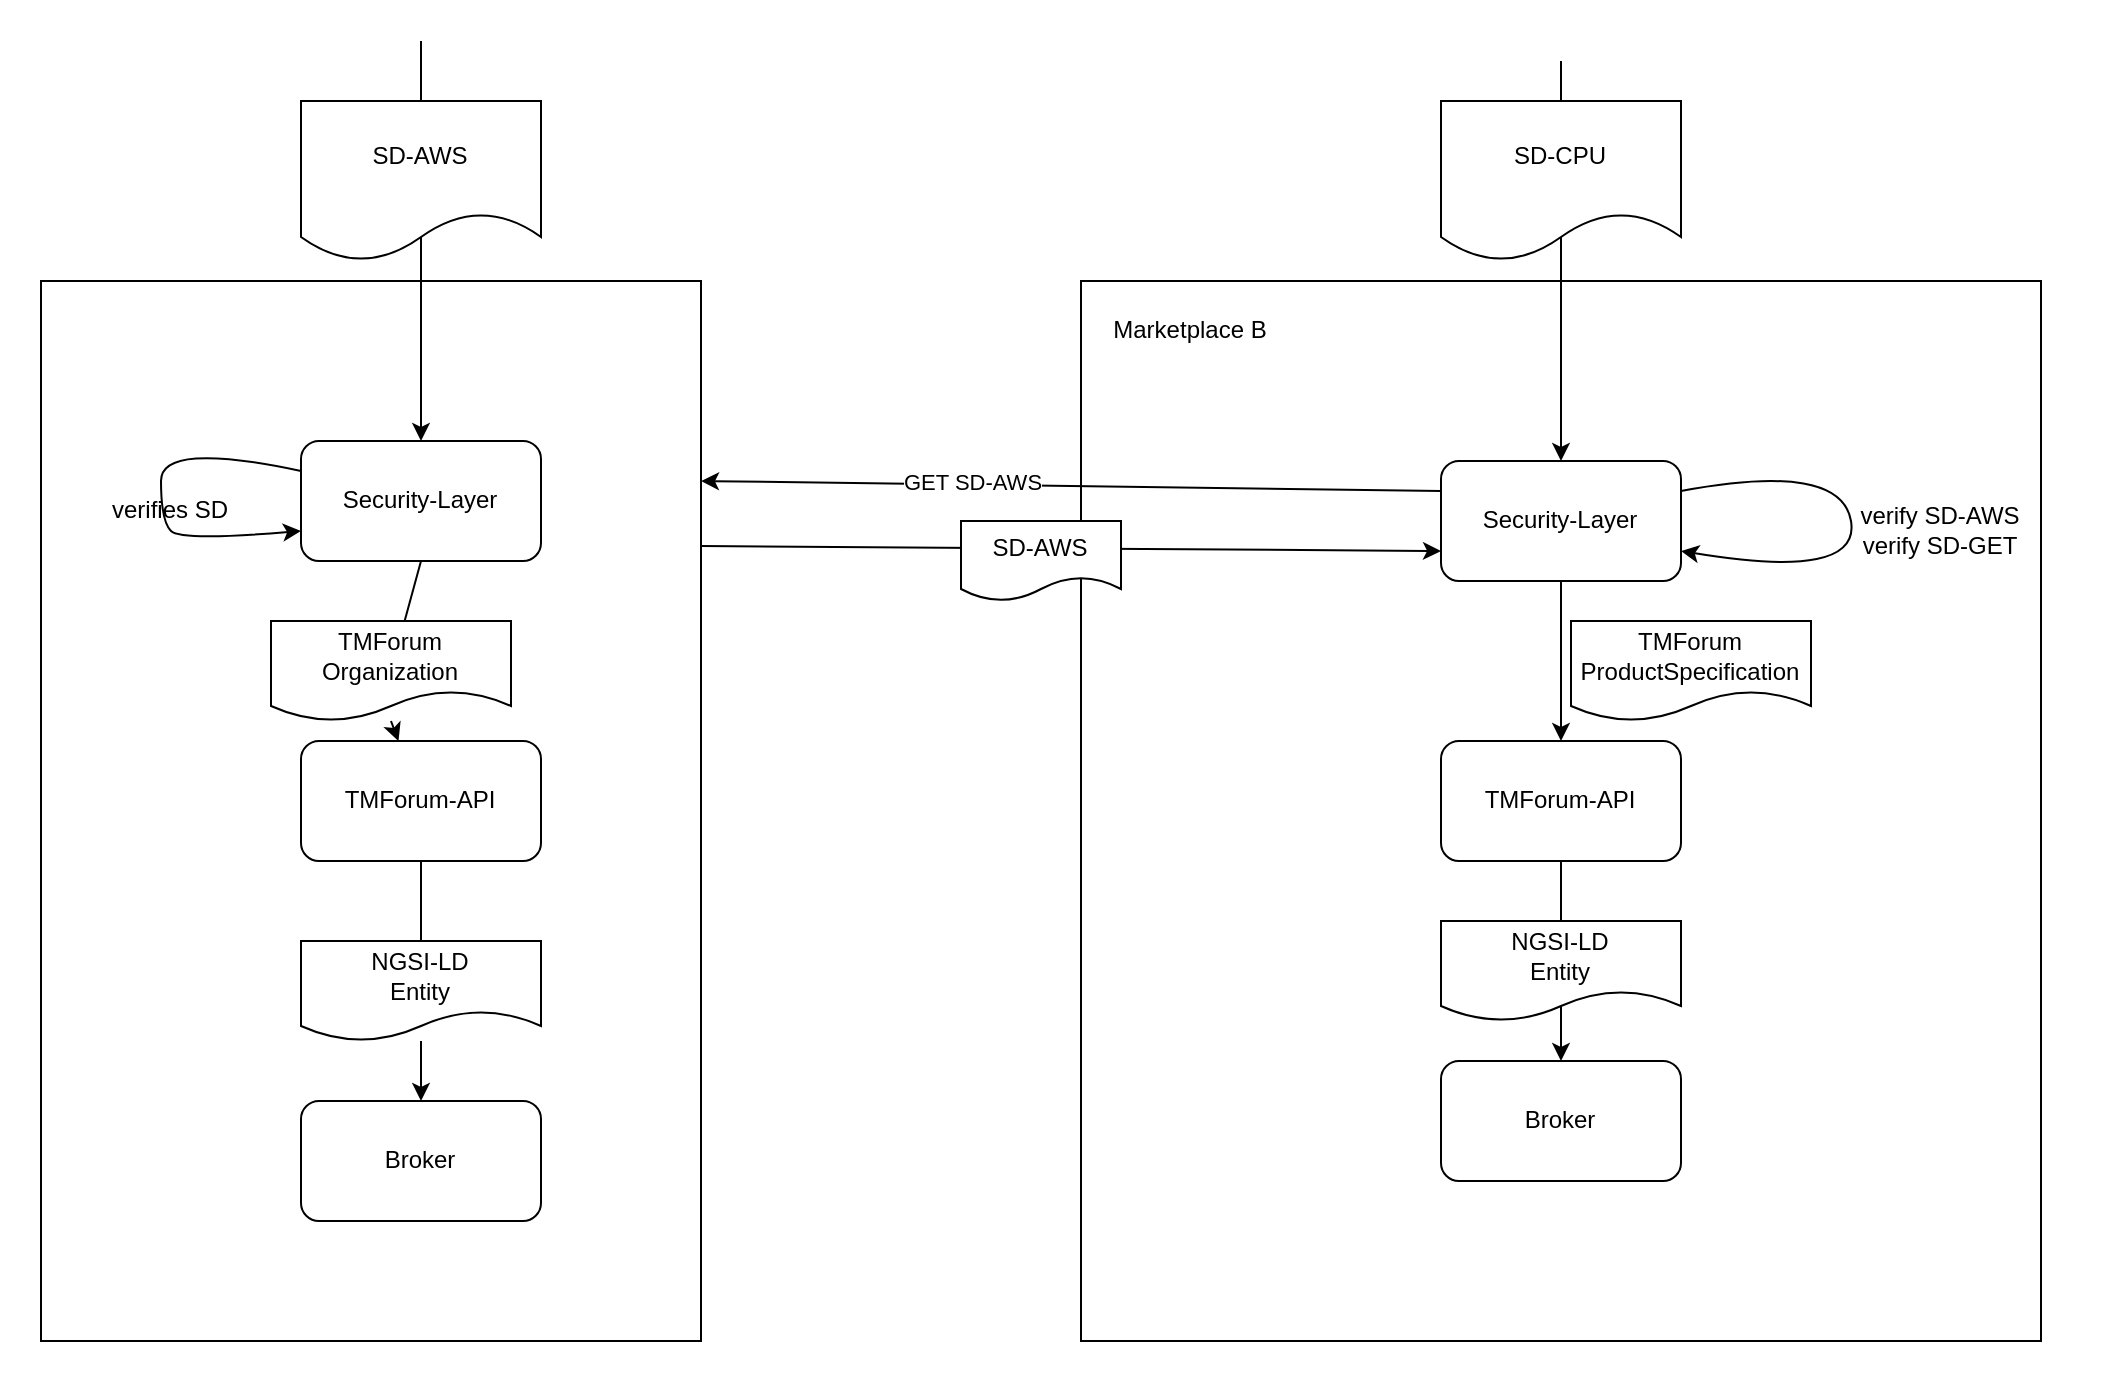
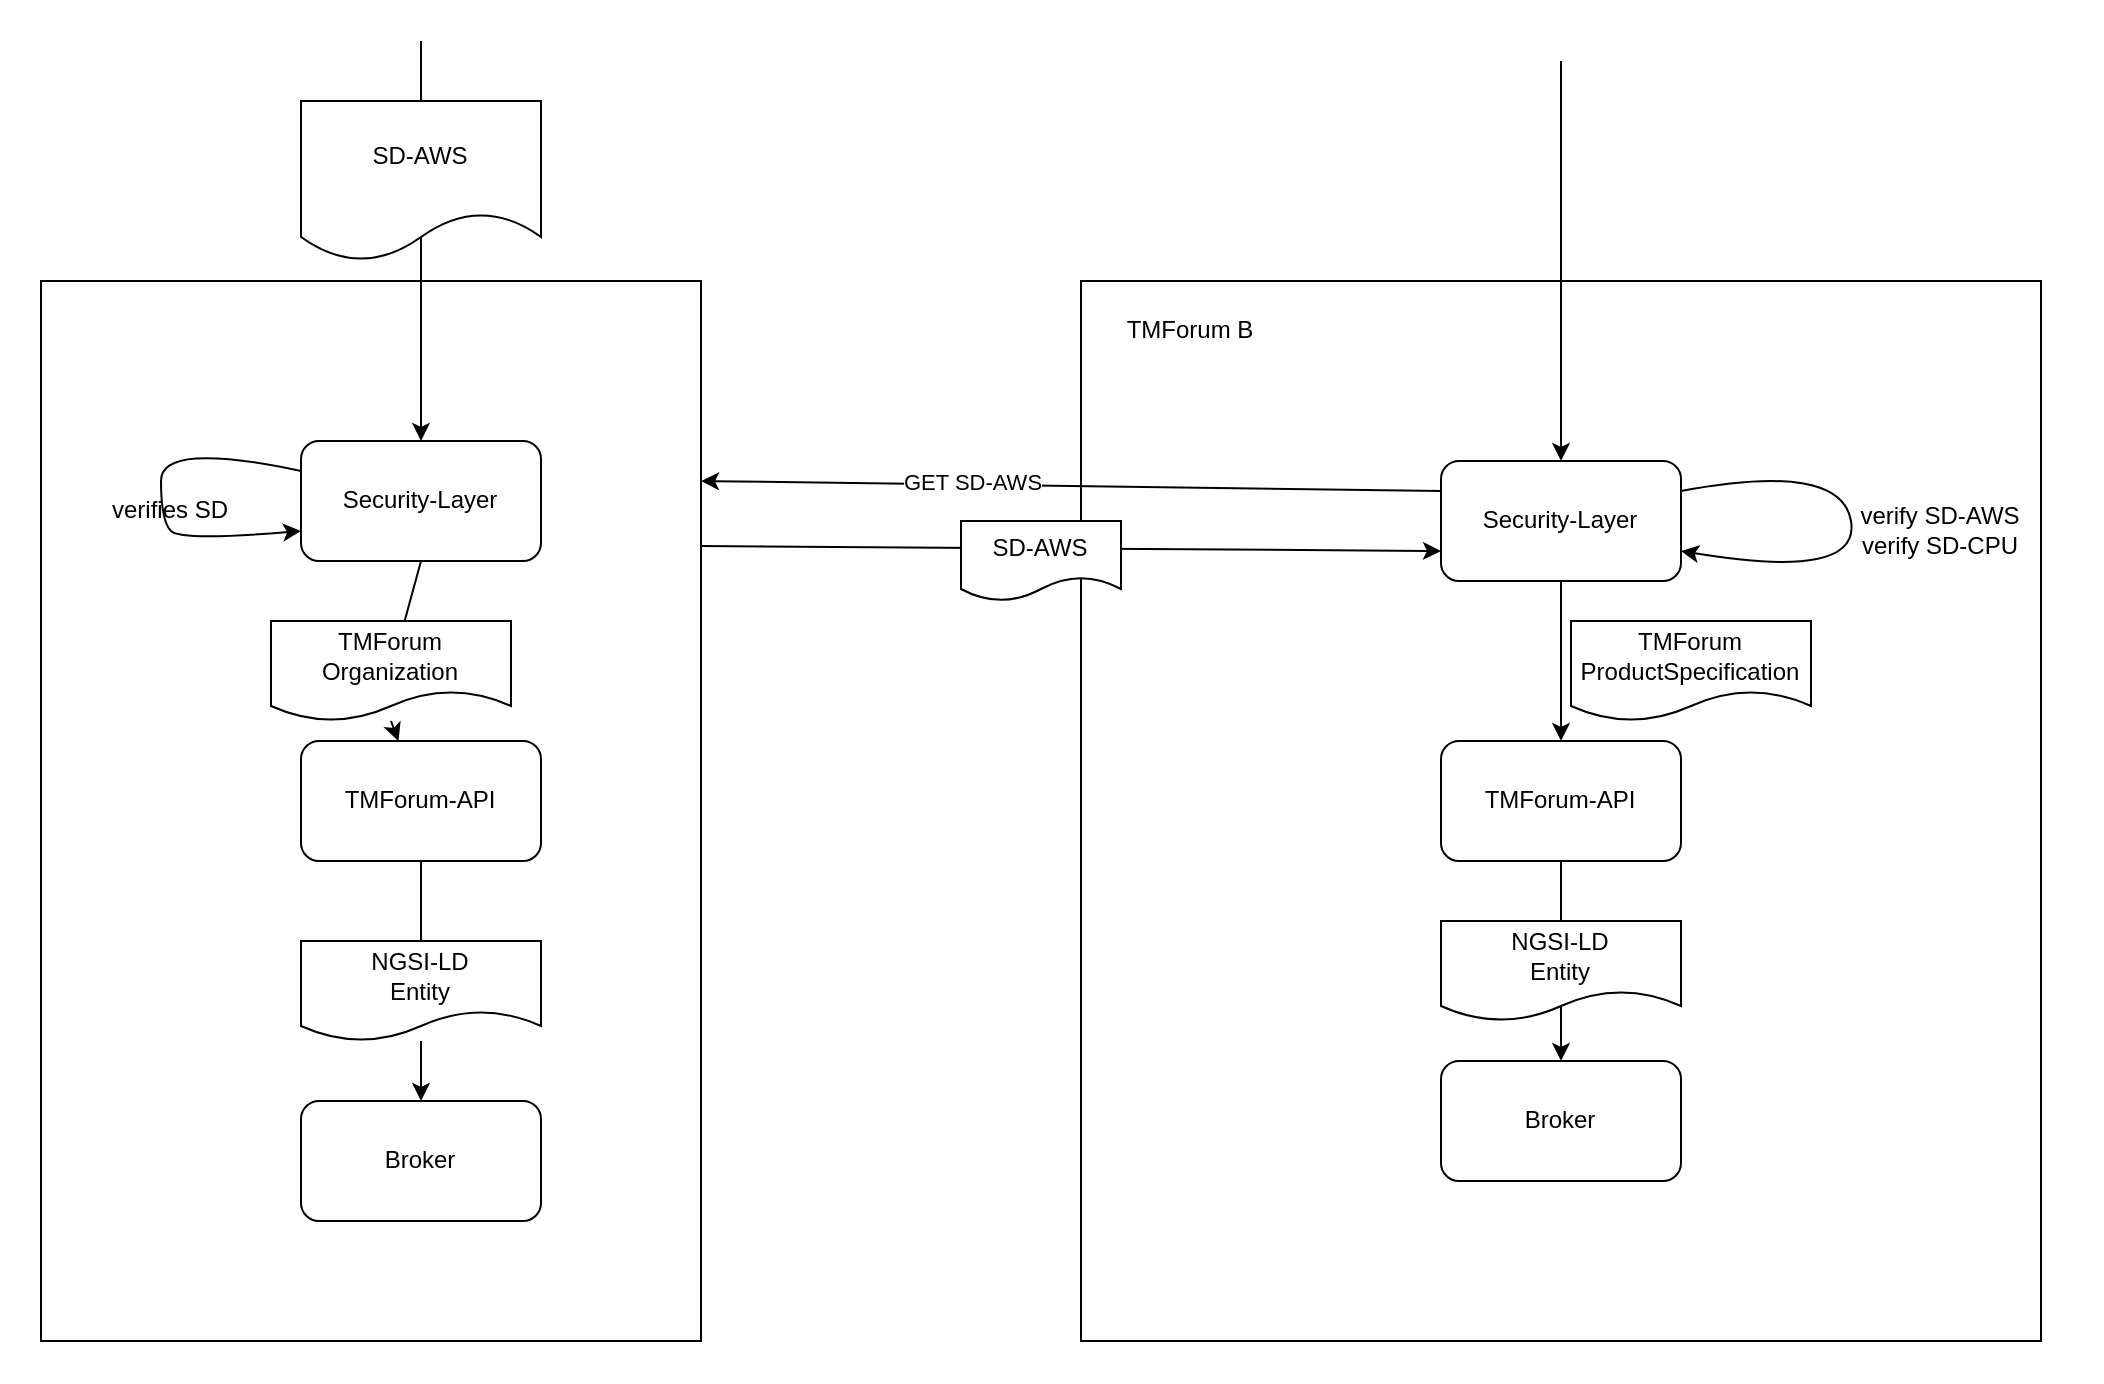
  <mxCell id="0" />
  <mxCell id="1" parent="0" />
  <mxCell id="2" value="" style="rounded=0;whiteSpace=wrap;html=1;" vertex="1" parent="1"><mxGeometry x="20" y="140" width="330" height="530" as="geometry" /></mxCell>
  <mxCell id="3" value="Security-Layer" style="rounded=1;whiteSpace=wrap;html=1;" vertex="1" parent="1"><mxGeometry x="150" y="220" width="120" height="60" as="geometry" /></mxCell>
  <mxCell id="4" value="TMForum-API" style="rounded=1;whiteSpace=wrap;html=1;" vertex="1" parent="1"><mxGeometry x="150" y="370" width="120" height="60" as="geometry" /></mxCell>
  <mxCell id="5" value="Broker" style="rounded=1;whiteSpace=wrap;html=1;" vertex="1" parent="1"><mxGeometry x="150" y="550" width="120" height="60" as="geometry" /></mxCell>
  <mxCell id="6" value="" style="rounded=0;whiteSpace=wrap;html=1;" vertex="1" parent="1"><mxGeometry x="540" y="140" width="480" height="530" as="geometry" /></mxCell>
  <mxCell id="7" value="Security-Layer" style="rounded=1;whiteSpace=wrap;html=1;" vertex="1" parent="1"><mxGeometry x="720" y="230" width="120" height="60" as="geometry" /></mxCell>
  <mxCell id="8" value="TMForum-API" style="rounded=1;whiteSpace=wrap;html=1;" vertex="1" parent="1"><mxGeometry x="720" y="370" width="120" height="60" as="geometry" /></mxCell>
  <mxCell id="9" value="Broker" style="rounded=1;whiteSpace=wrap;html=1;" vertex="1" parent="1"><mxGeometry x="720" y="530" width="120" height="60" as="geometry" /></mxCell>
  <mxCell id="10" value="" style="endArrow=classic;html=1;rounded=0;entryX=0.5;entryY=0;entryDx=0;entryDy=0;" edge="1" parent="1" target="3"><mxGeometry width="50" height="50" relative="1" as="geometry"><mxPoint x="210" y="20" as="sourcePoint" /><mxPoint x="240" y="50" as="targetPoint" /></mxGeometry></mxCell>
  <mxCell id="11" value="SD-AWS" style="shape=document;whiteSpace=wrap;html=1;boundedLbl=1;" vertex="1" parent="1"><mxGeometry x="150" y="50" width="120" height="80" as="geometry" /></mxCell>
  <mxCell id="12" value="" style="curved=1;endArrow=classic;html=1;rounded=0;exitX=0;exitY=0.25;exitDx=0;exitDy=0;entryX=0;entryY=0.75;entryDx=0;entryDy=0;" edge="1" parent="1" source="3" target="3"><mxGeometry width="50" height="50" relative="1" as="geometry"><mxPoint x="-110" y="250" as="sourcePoint" /><mxPoint x="-60" y="200" as="targetPoint" /><Array as="points"><mxPoint x="80" y="220" /><mxPoint x="80" y="260" /><mxPoint x="90" y="270" /></Array></mxGeometry></mxCell>
  <mxCell id="13" value="verifies SD" style="text;html=1;strokeColor=none;fillColor=none;align=center;verticalAlign=middle;whiteSpace=wrap;rounded=0;" vertex="1" parent="1"><mxGeometry x="55" y="240" width="60" height="30" as="geometry" /></mxCell>
  <mxCell id="14" value="" style="endArrow=classic;html=1;rounded=0;exitX=0.5;exitY=1;exitDx=0;exitDy=0;startArrow=none;" edge="1" parent="1" source="15" target="4"><mxGeometry width="50" height="50" relative="1" as="geometry"><mxPoint x="-260" y="340" as="sourcePoint" /><mxPoint x="-210" y="290" as="targetPoint" /></mxGeometry></mxCell>
  <mxCell id="15" value="TMForum Organization" style="shape=document;whiteSpace=wrap;html=1;boundedLbl=1;" vertex="1" parent="1"><mxGeometry x="135" y="310" width="120" height="50" as="geometry" /></mxCell>
  <mxCell id="16" value="" style="endArrow=none;html=1;rounded=0;exitX=0.5;exitY=1;exitDx=0;exitDy=0;" edge="1" parent="1" source="3" target="15"><mxGeometry width="50" height="50" relative="1" as="geometry"><mxPoint x="210" y="280" as="sourcePoint" /><mxPoint x="210" y="370" as="targetPoint" /></mxGeometry></mxCell>
  <mxCell id="17" value="" style="endArrow=classic;html=1;rounded=0;exitX=0.5;exitY=1;exitDx=0;exitDy=0;startArrow=none;" edge="1" parent="1" source="18" target="5"><mxGeometry width="50" height="50" relative="1" as="geometry"><mxPoint x="-180" y="520" as="sourcePoint" /><mxPoint x="-130" y="470" as="targetPoint" /></mxGeometry></mxCell>
  <mxCell id="18" value="&lt;div&gt;NGSI-LD&lt;/div&gt;&lt;div&gt;Entity&lt;br&gt;&lt;/div&gt;" style="shape=document;whiteSpace=wrap;html=1;boundedLbl=1;" vertex="1" parent="1"><mxGeometry x="150" y="470" width="120" height="50" as="geometry" /></mxCell>
  <mxCell id="19" value="" style="endArrow=none;html=1;rounded=0;exitX=0.5;exitY=1;exitDx=0;exitDy=0;" edge="1" parent="1" source="4" target="18"><mxGeometry width="50" height="50" relative="1" as="geometry"><mxPoint x="210" y="430" as="sourcePoint" /><mxPoint x="210" y="550" as="targetPoint" /></mxGeometry></mxCell>
  <mxCell id="20" value="" style="endArrow=classic;html=1;rounded=0;" edge="1" parent="1" target="7"><mxGeometry width="50" height="50" relative="1" as="geometry"><mxPoint x="780" y="30" as="sourcePoint" /><mxPoint x="810" y="0" as="targetPoint" /></mxGeometry></mxCell>
- <mxCell id="21" value="SD-CPU" style="shape=document;whiteSpace=wrap;html=1;boundedLbl=1;" vertex="1" parent="1"><mxGeometry x="720" y="50" width="120" height="80" as="geometry" /></mxCell>
  <mxCell id="22" value="" style="endArrow=classic;html=1;rounded=0;exitX=0;exitY=0.25;exitDx=0;exitDy=0;" edge="1" parent="1" source="7"><mxGeometry width="50" height="50" relative="1" as="geometry"><mxPoint x="400" y="90" as="sourcePoint" /><mxPoint x="350" y="240" as="targetPoint" /></mxGeometry></mxCell>
  <mxCell id="23" value="GET SD-AWS" style="edgeLabel;html=1;align=center;verticalAlign=middle;resizable=0;points=[];" vertex="1" connectable="0" parent="22"><mxGeometry x="0.27" y="-1" relative="1" as="geometry"><mxPoint as="offset" /></mxGeometry></mxCell>
  <mxCell id="24" value="" style="endArrow=classic;html=1;rounded=0;exitX=1;exitY=0.25;exitDx=0;exitDy=0;entryX=0;entryY=0.75;entryDx=0;entryDy=0;" edge="1" parent="1" source="2" target="7"><mxGeometry width="50" height="50" relative="1" as="geometry"><mxPoint x="430" y="330" as="sourcePoint" /><mxPoint x="480" y="280" as="targetPoint" /></mxGeometry></mxCell>
  <mxCell id="25" value="SD-AWS" style="shape=document;whiteSpace=wrap;html=1;boundedLbl=1;" vertex="1" parent="1"><mxGeometry x="480" y="260" width="80" height="40" as="geometry" /></mxCell>
  <mxCell id="26" value="" style="curved=1;endArrow=classic;html=1;rounded=0;exitX=1;exitY=0.25;exitDx=0;exitDy=0;entryX=1;entryY=0.75;entryDx=0;entryDy=0;" edge="1" parent="1" source="7" target="7"><mxGeometry width="50" height="50" relative="1" as="geometry"><mxPoint x="1080" y="230" as="sourcePoint" /><mxPoint x="1130" y="180" as="targetPoint" /><Array as="points"><mxPoint x="920" y="230" /><mxPoint x="930" y="290" /></Array></mxGeometry></mxCell>
- <mxCell id="27" value="&lt;div&gt;verify SD-AWS &lt;br&gt;&lt;/div&gt;&lt;div&gt;verify SD-GET&lt;br&gt;&lt;/div&gt;" style="text;html=1;strokeColor=none;fillColor=none;align=center;verticalAlign=middle;whiteSpace=wrap;rounded=0;" vertex="1" parent="1"><mxGeometry x="910" y="250" width="120" height="30" as="geometry" /></mxCell>
+ <mxCell id="27" value="&lt;div&gt;verify SD-AWS &lt;br&gt;&lt;/div&gt;&lt;div&gt;verify SD-CPU&lt;br&gt;&lt;/div&gt;" style="text;html=1;strokeColor=none;fillColor=none;align=center;verticalAlign=middle;whiteSpace=wrap;rounded=0;" vertex="1" parent="1"><mxGeometry x="910" y="250" width="120" height="30" as="geometry" /></mxCell>
  <mxCell id="28" value="" style="endArrow=classic;html=1;rounded=0;exitX=0.5;exitY=1;exitDx=0;exitDy=0;" edge="1" parent="1" source="7" target="8"><mxGeometry width="50" height="50" relative="1" as="geometry"><mxPoint x="1130" y="350" as="sourcePoint" /><mxPoint x="1180" y="300" as="targetPoint" /></mxGeometry></mxCell>
  <mxCell id="29" value="TMForum ProductSpecification" style="shape=document;whiteSpace=wrap;html=1;boundedLbl=1;" vertex="1" parent="1"><mxGeometry x="785" y="310" width="120" height="50" as="geometry" /></mxCell>
  <mxCell id="30" value="" style="endArrow=classic;html=1;rounded=0;exitX=0.5;exitY=1;exitDx=0;exitDy=0;" edge="1" parent="1" source="8" target="9"><mxGeometry width="50" height="50" relative="1" as="geometry"><mxPoint x="1120" y="460" as="sourcePoint" /><mxPoint x="1170" y="410" as="targetPoint" /></mxGeometry></mxCell>
  <mxCell id="31" value="&lt;div&gt;NGSI-LD&lt;/div&gt;&lt;div&gt;Entity&lt;br&gt;&lt;/div&gt;" style="shape=document;whiteSpace=wrap;html=1;boundedLbl=1;" vertex="1" parent="1"><mxGeometry x="720" y="460" width="120" height="50" as="geometry" /></mxCell>
- <mxCell id="32" value="Marketplace B" style="text;html=1;strokeColor=none;fillColor=none;align=center;verticalAlign=middle;whiteSpace=wrap;rounded=0;" vertex="1" parent="1"><mxGeometry x="550" y="150" width="90" height="30" as="geometry" /></mxCell>
+ <mxCell id="32" value="TMForum B" style="text;html=1;strokeColor=none;fillColor=none;align=center;verticalAlign=middle;whiteSpace=wrap;rounded=0;" vertex="1" parent="1"><mxGeometry x="550" y="150" width="90" height="30" as="geometry" /></mxCell>
